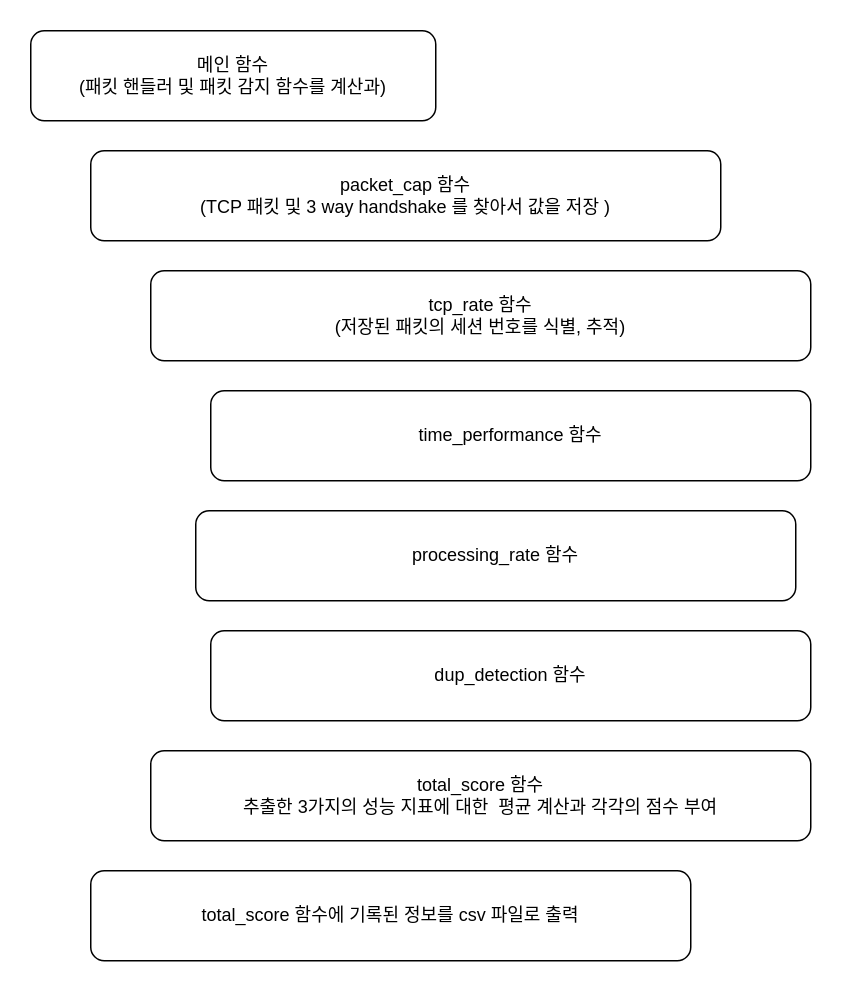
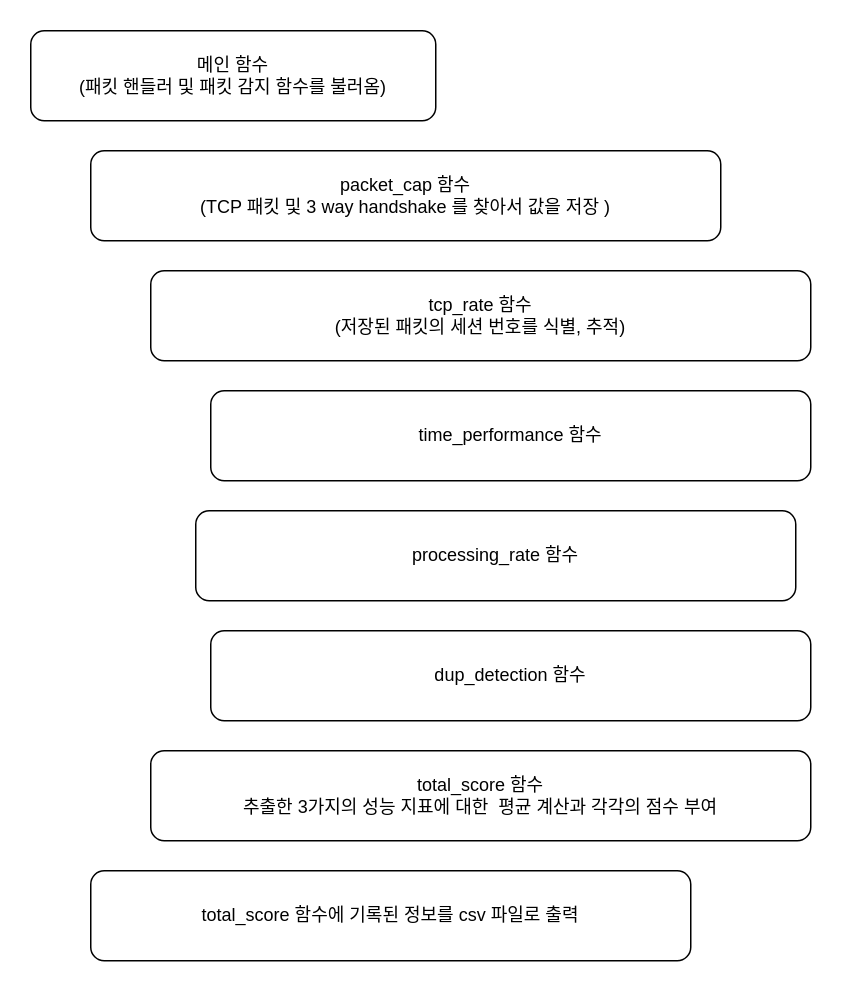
  <mxCell id="0" />
  <mxCell id="1" parent="0" />
- <mxCell id="2" value="메인 함수&lt;div&gt;(패킷 핸들러 및 패킷 감지 함수를 계산과)&lt;/div&gt;" style="rounded=1;whiteSpace=wrap;html=1;" parent="1" vertex="1"><mxGeometry x="20" y="20" width="270" height="60" as="geometry" /></mxCell>
+ <mxCell id="2" value="메인 함수&lt;div&gt;(패킷 핸들러 및 패킷 감지 함수를 불러옴)&lt;/div&gt;" style="rounded=1;whiteSpace=wrap;html=1;" parent="1" vertex="1"><mxGeometry x="20" y="20" width="270" height="60" as="geometry" /></mxCell>
  <mxCell id="3" value="packet_cap 함수&lt;div&gt;(TCP 패킷 및 3 way handshake 를 찾아서 값을 저장 )&lt;/div&gt;" style="rounded=1;whiteSpace=wrap;html=1;" parent="1" vertex="1"><mxGeometry x="60" y="100" width="420" height="60" as="geometry" /></mxCell>
  <mxCell id="4" value="tcp_rate 함수&lt;div&gt;(저장된 패킷의 세션 번호를 식별, 추적)&lt;/div&gt;" style="rounded=1;whiteSpace=wrap;html=1;" parent="1" vertex="1"><mxGeometry x="100" y="180" width="440" height="60" as="geometry" /></mxCell>
  <mxCell id="5" value="time_performance 함수" style="rounded=1;whiteSpace=wrap;html=1;" parent="1" vertex="1"><mxGeometry x="140" y="260" width="400" height="60" as="geometry" /></mxCell>
  <mxCell id="6" value="dup_detection 함수" style="rounded=1;whiteSpace=wrap;html=1;" parent="1" vertex="1"><mxGeometry x="140" y="420" width="400" height="60" as="geometry" /></mxCell>
  <mxCell id="7" value="processing_rate 함수" style="rounded=1;whiteSpace=wrap;html=1;" parent="1" vertex="1"><mxGeometry x="130" y="340" width="400" height="60" as="geometry" /></mxCell>
  <mxCell id="8" value="total_score 함수&lt;div&gt;추출한 3가지의 성능 지표에 대한&amp;nbsp; 평균 계산과 각각의 점수 부여&lt;/div&gt;" style="rounded=1;whiteSpace=wrap;html=1;" parent="1" vertex="1"><mxGeometry x="100" y="500" width="440" height="60" as="geometry" /></mxCell>
  <mxCell id="9" value="total_score 함수에 기록된 정보를 csv 파일로 출력" style="rounded=1;whiteSpace=wrap;html=1;" parent="1" vertex="1"><mxGeometry x="60" y="580" width="400" height="60" as="geometry" /></mxCell>
